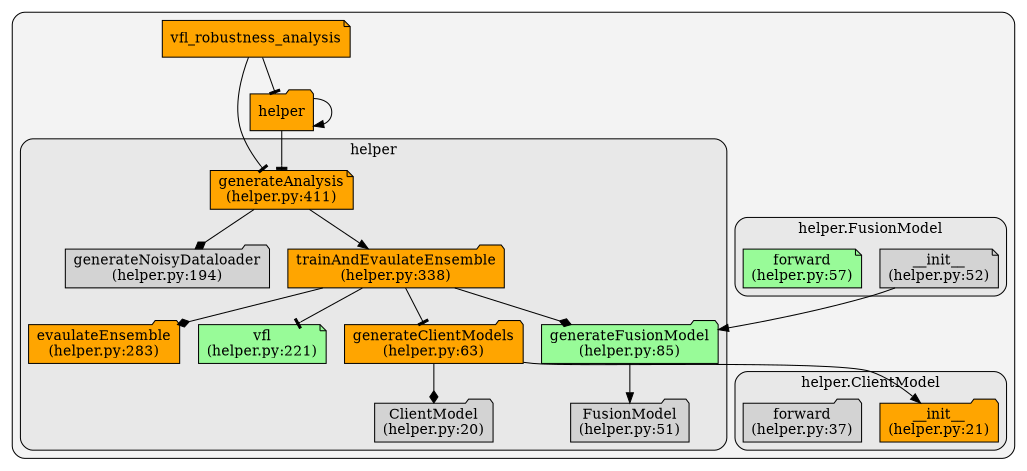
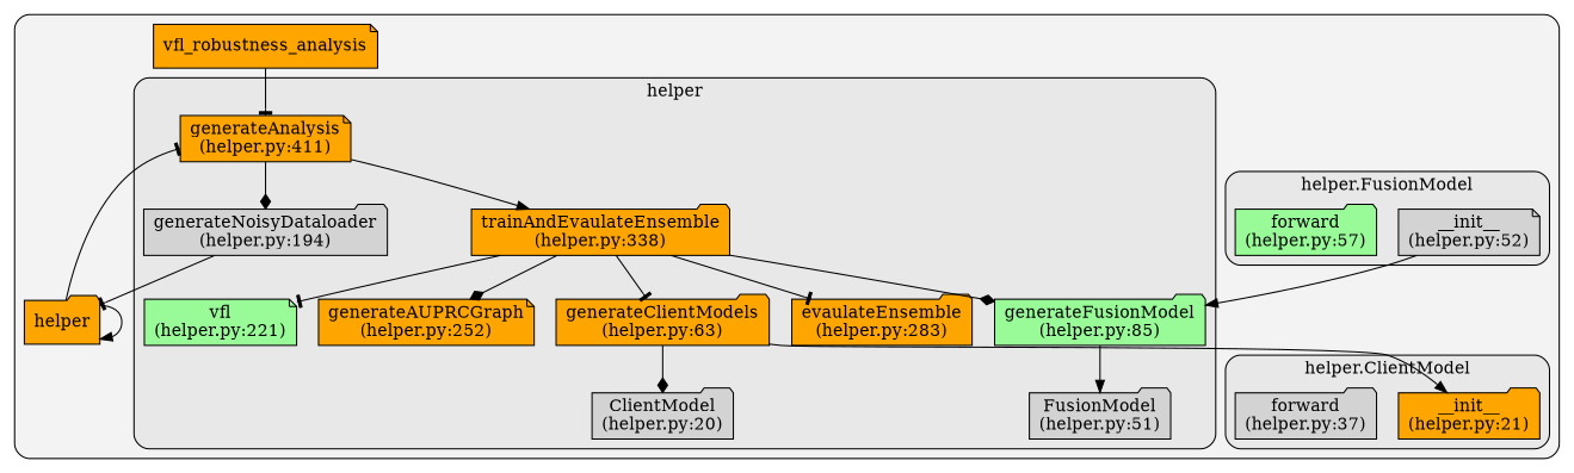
  digraph {
    clusterrank=local
    rankdir=TB
    node [fillcolor=orange fontcolor="#000000" group=0 shape=folder style=filled]
    edge [arrowhead=diamond color="#000000" style=solid]
    n1 [fillcolor=lightgrey label="ClientModel\n(helper.py:20)"]
    n2 [fillcolor=lightgrey label="FusionModel\n(helper.py:51)"]
    n3 [label="evaulateEnsemble\n(helper.py:283)"]
+   n4 [label="generateAUPRCGraph\n(helper.py:252)" shape=note]
    n5 [label="generateAnalysis\n(helper.py:411)" shape=note]
    n6 [label="generateClientModels\n(helper.py:63)"]
    n7 [fillcolor=palegreen label="generateFusionModel\n(helper.py:85)"]
    n8 [fillcolor=palegreen label="vfl\n(helper.py:221)" shape=note]
    n9 [fillcolor=lightgrey label="generateNoisyDataloader\n(helper.py:194)"]
    n10 [label="trainAndEvaulateEnsemble\n(helper.py:338)"]
    n11 [label="__init__\n(helper.py:21)"]
    n12 [fillcolor=lightgrey label="forward\n(helper.py:37)"]
    n13 [fillcolor=lightgrey label="__init__\n(helper.py:52)" shape=note]
-   n14 [fillcolor=palegreen label="forward\n(helper.py:57)" shape=note]
+   n14 [fillcolor=palegreen label="forward\n(helper.py:57)"]
    n15 [label=helper]
    n16 [group=1 label=vfl_robustness_analysis shape=note]
    subgraph cluster_1 {
      fillcolor="#80808018"
      style="filled,rounded"
      n15
      n16
      subgraph cluster_2 {
        fillcolor="#80808018"
        label=helper
        style="filled,rounded"
        n1
        n2
        n3
+       n4
        n5
        n6
        n7
        n8
        n9
        n10
      }
      subgraph cluster_3 {
        fillcolor="#80808018"
        label="helper.ClientModel"
        style="filled,rounded"
        n11
        n12
      }
      subgraph cluster_4 {
        fillcolor="#80808018"
        label="helper.FusionModel"
        style="filled,rounded"
        n13
        n14
      }
    }
    n5 -> n9
    n5 -> n10 [arrowhead=normal]
    n6 -> n1
    n6 -> n11 [arrowhead=normal]
    n7 -> n2 [arrowhead=normal]
-   n10 -> n3
+   n10 -> n3 [arrowhead=tee]
+   n10 -> n4
    n10 -> n6 [arrowhead=tee]
    n10 -> n7
    n10 -> n8 [arrowhead=tee]
    n13 -> n7 [arrowhead=normal]
    n15 -> n5 [arrowhead=tee]
    n15 -> n15 [arrowhead=normal]
    n16 -> n5 [arrowhead=tee]
-   n16 -> n15 [arrowhead=tee]
+   n9 -> n15 [arrowhead=tee]
  }
